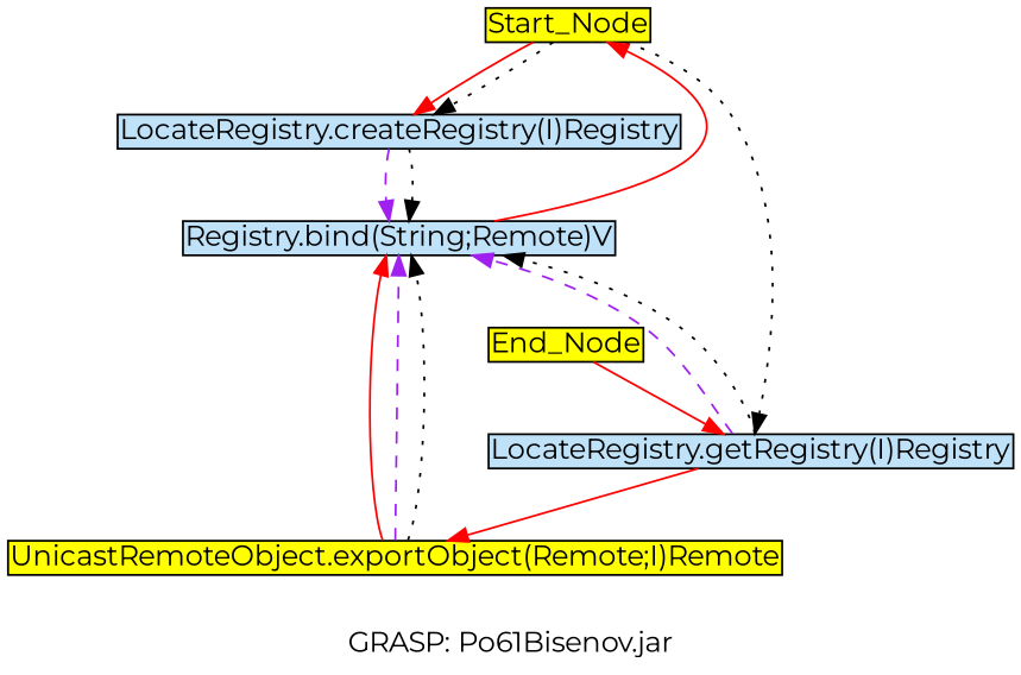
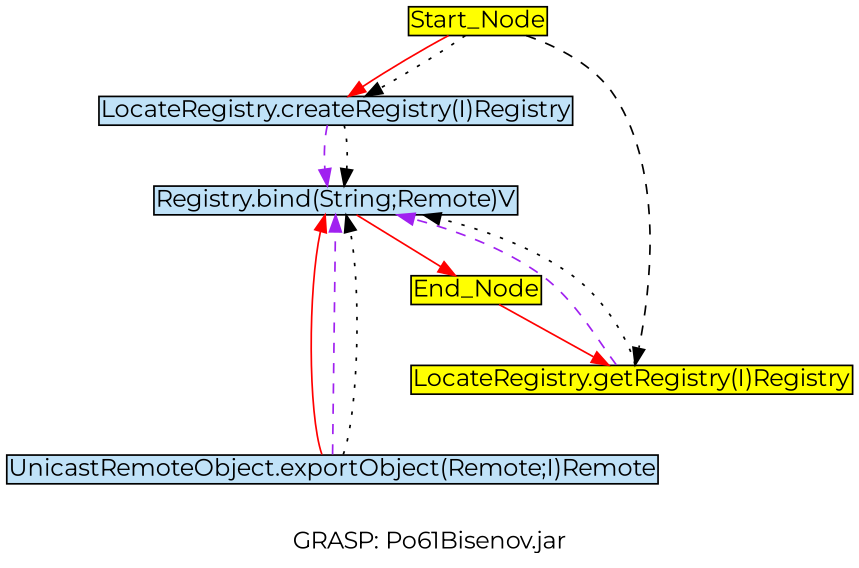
  digraph {
    fontname=Montserrat
    label="GRASP: Po61Bisenov.jar"
    node [fillcolor="#c0e2f8" fontname=Montserrat margin=0.02 shape=box style=filled]
    edge [color=red fontname=Montserrat style=solid]
    Start_Node [fillcolor=yellow height=0 width=0]
    "LocateRegistry.createRegistry(I)Registry" [height=0 width=0]
-   "LocateRegistry.getRegistry(I)Registry" [height=0 width=0]
+   "LocateRegistry.getRegistry(I)Registry" [fillcolor=yellow height=0 width=0]
    "Registry.bind(String;Remote)V" [height=0 width=0]
-   "UnicastRemoteObject.exportObject(Remote;I)Remote" [fillcolor=yellow height=0 width=0]
+   "UnicastRemoteObject.exportObject(Remote;I)Remote" [height=0 width=0]
    End_Node [fillcolor=yellow height=0 width=0]
    Start_Node -> "LocateRegistry.createRegistry(I)Registry"
    Start_Node -> "LocateRegistry.createRegistry(I)Registry" [color=black style=dotted]
-   Start_Node -> "LocateRegistry.getRegistry(I)Registry" [color=black style=dotted]
+   Start_Node -> "LocateRegistry.getRegistry(I)Registry" [color=black style=dashed]
    "LocateRegistry.createRegistry(I)Registry" -> "Registry.bind(String;Remote)V" [color=purple style=dashed]
    "LocateRegistry.createRegistry(I)Registry" -> "Registry.bind(String;Remote)V" [color=black style=dotted]
    "LocateRegistry.getRegistry(I)Registry" -> "Registry.bind(String;Remote)V" [color=purple style=dashed]
    "LocateRegistry.getRegistry(I)Registry" -> "Registry.bind(String;Remote)V" [color=black style=dotted]
-   "LocateRegistry.getRegistry(I)Registry" -> "UnicastRemoteObject.exportObject(Remote;I)Remote"
-   "Registry.bind(String;Remote)V" -> Start_Node
+   "Registry.bind(String;Remote)V" -> End_Node
    "UnicastRemoteObject.exportObject(Remote;I)Remote" -> "Registry.bind(String;Remote)V"
    "UnicastRemoteObject.exportObject(Remote;I)Remote" -> "Registry.bind(String;Remote)V" [color=purple style=dashed]
    "UnicastRemoteObject.exportObject(Remote;I)Remote" -> "Registry.bind(String;Remote)V" [color=black style=dotted]
    End_Node -> "LocateRegistry.getRegistry(I)Registry"
  }
